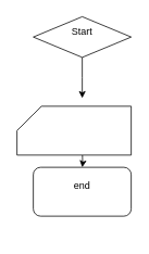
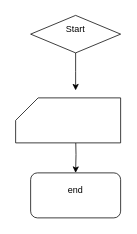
  <mxCell id="0" />
  <mxCell id="1" parent="0" />
  <mxCell id="2" value="" style="edgeStyle=orthogonalEdgeStyle;rounded=0;orthogonalLoop=1;jettySize=auto;html=1;" edge="1" parent="1" source="3"><mxGeometry relative="1" as="geometry"><mxPoint x="100" y="120" as="targetPoint" /></mxGeometry></mxCell>
  <mxCell id="3" value="Start&lt;div&gt;&lt;br&gt;&lt;/div&gt;" style="rhombus;whiteSpace=wrap;html=1;" vertex="1" parent="1"><mxGeometry x="40" y="20" width="120" height="50" as="geometry" /></mxCell>
- <mxCell id="4" value="end&lt;div&gt;&lt;br&gt;&lt;/div&gt;" style="rounded=1;whiteSpace=wrap;html=1;" vertex="1" parent="1"><mxGeometry x="40" y="205" width="120" height="60" as="geometry" /></mxCell>
+ <mxCell id="4" value="end&lt;div&gt;&lt;br&gt;&lt;/div&gt;" style="rounded=1;whiteSpace=wrap;html=1;" vertex="1" parent="1"><mxGeometry x="40" y="230" width="120" height="60" as="geometry" /></mxCell>
  <mxCell id="5" value="" style="edgeStyle=orthogonalEdgeStyle;rounded=0;orthogonalLoop=1;jettySize=auto;html=1;" edge="1" parent="1" target="4"><mxGeometry relative="1" as="geometry"><mxPoint x="100" y="180" as="sourcePoint" /></mxGeometry></mxCell>
  <mxCell id="6" value="" style="shape=card;whiteSpace=wrap;html=1;" vertex="1" parent="1"><mxGeometry x="20" y="130" width="140" height="60" as="geometry" /></mxCell>
